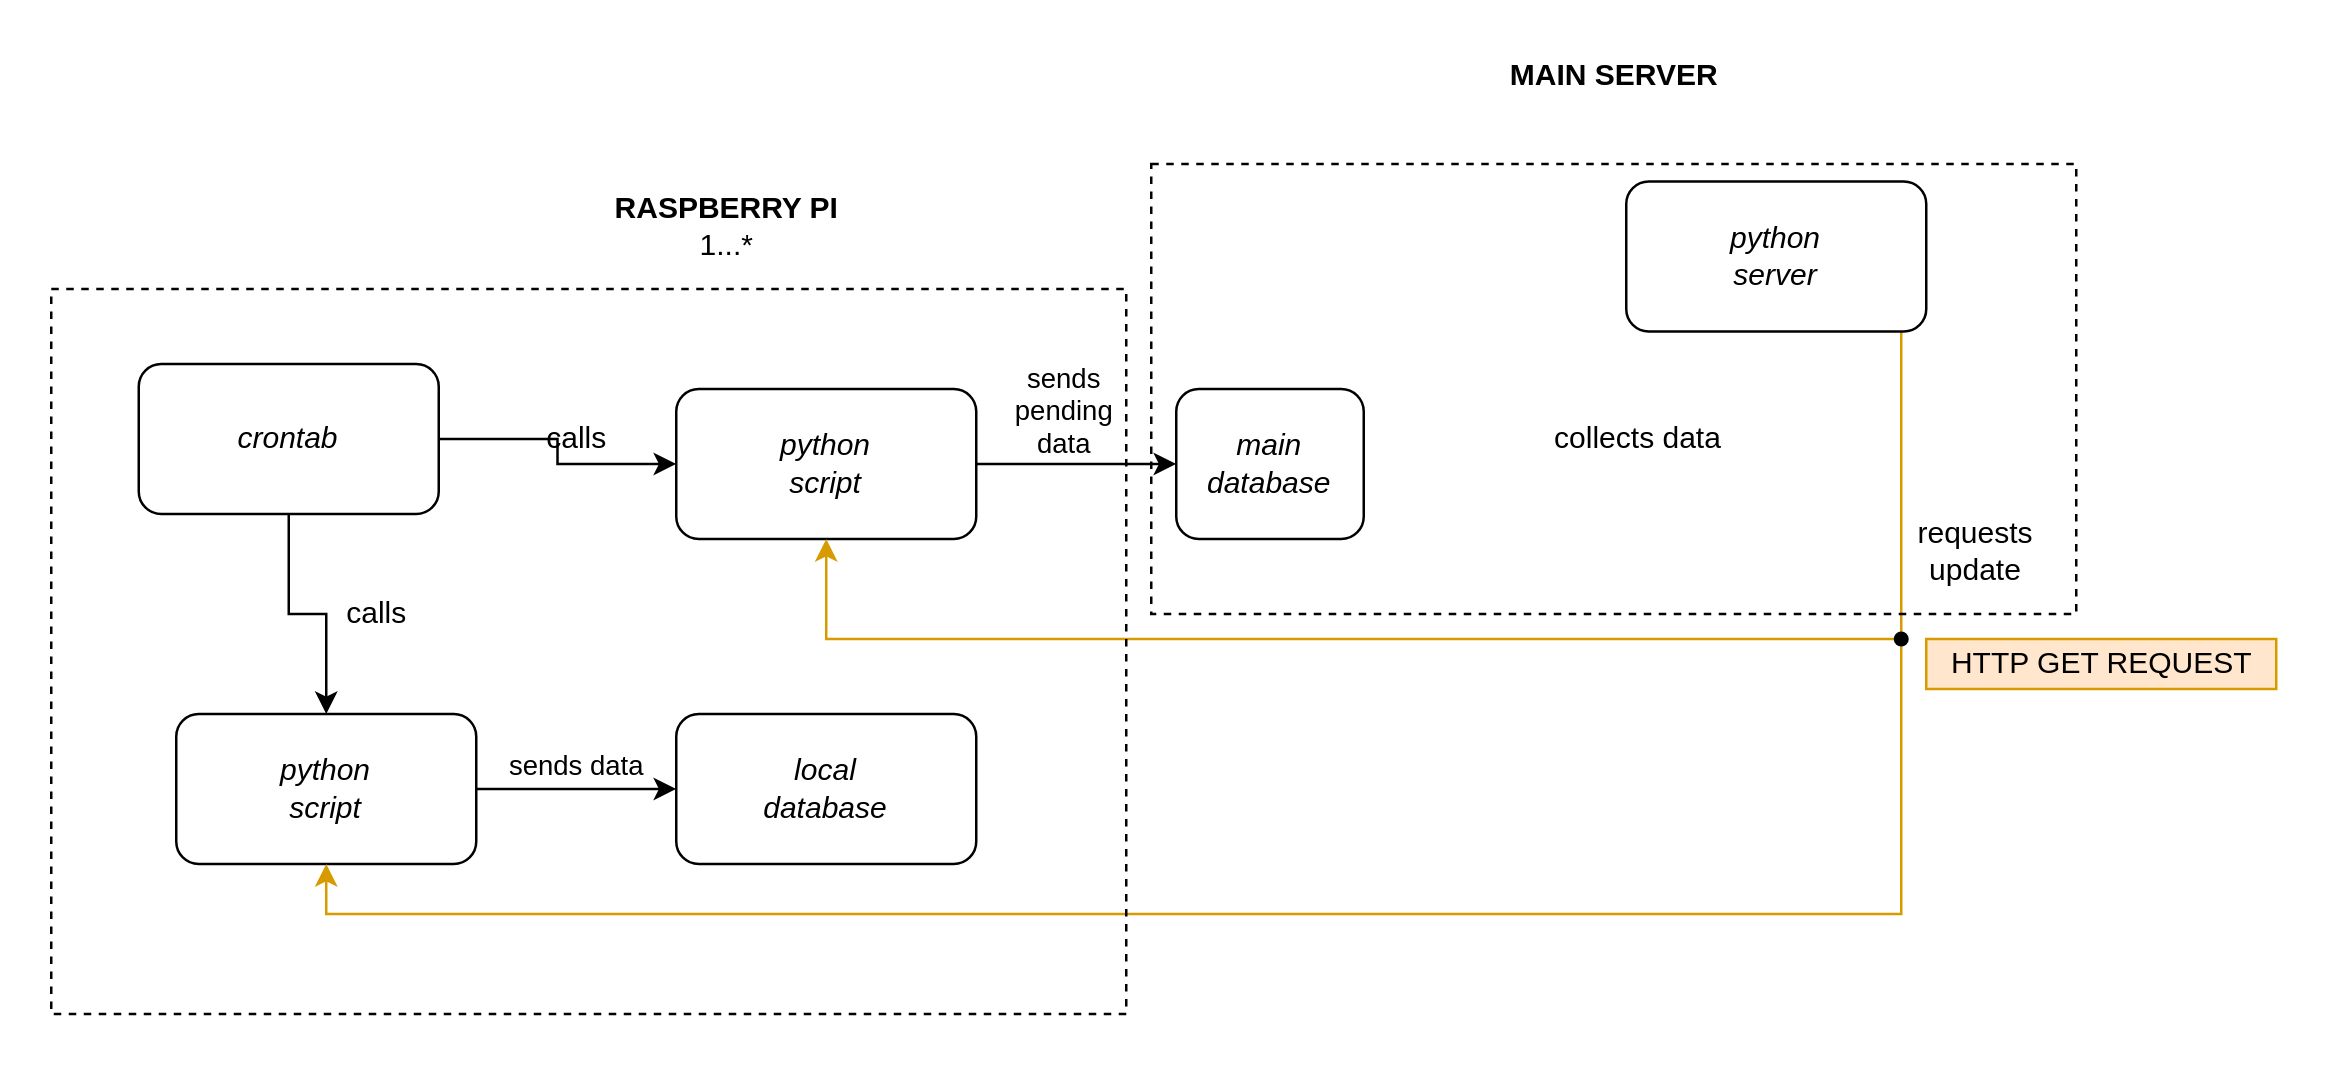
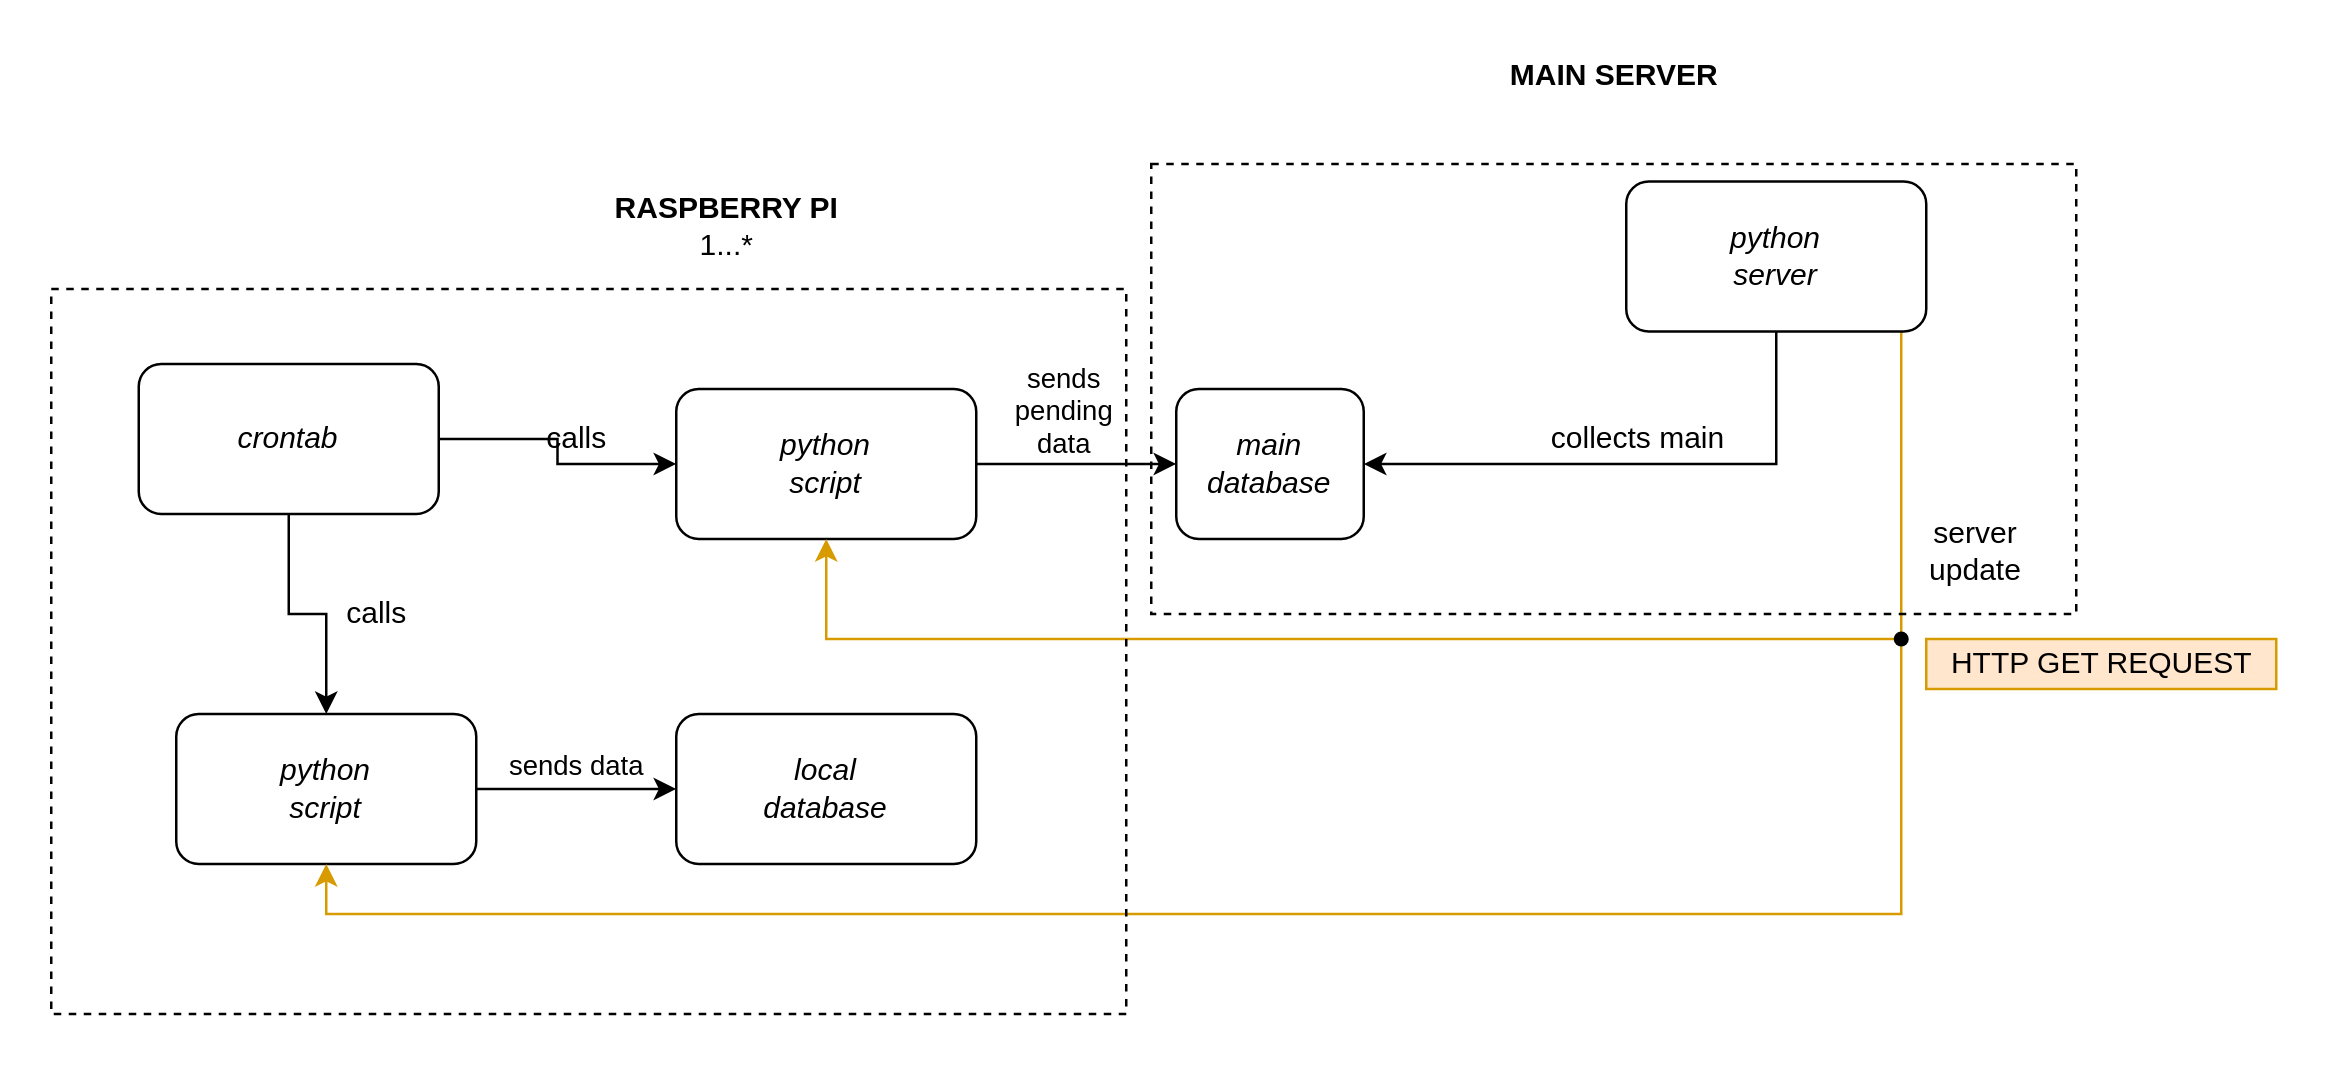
  <mxCell id="0" />
  <mxCell id="1" parent="0" />
  <mxCell id="2" style="edgeStyle=orthogonalEdgeStyle;rounded=0;orthogonalLoop=1;jettySize=auto;html=1;exitX=0.5;exitY=1;exitDx=0;exitDy=0;entryX=0.5;entryY=0;entryDx=0;entryDy=0;" parent="1" source="4" target="7" edge="1"><mxGeometry relative="1" as="geometry" /></mxCell>
  <mxCell id="3" style="edgeStyle=orthogonalEdgeStyle;rounded=0;orthogonalLoop=1;jettySize=auto;html=1;exitX=1;exitY=0.5;exitDx=0;exitDy=0;entryX=0;entryY=0.5;entryDx=0;entryDy=0;" parent="1" source="4" target="11" edge="1"><mxGeometry relative="1" as="geometry" /></mxCell>
  <mxCell id="4" value="crontab" style="rounded=1;whiteSpace=wrap;html=1;fontStyle=2" parent="1" vertex="1"><mxGeometry x="55" y="145" width="120" height="60" as="geometry" /></mxCell>
  <mxCell id="5" style="edgeStyle=orthogonalEdgeStyle;rounded=0;orthogonalLoop=1;jettySize=auto;html=1;exitX=1;exitY=0.5;exitDx=0;exitDy=0;" parent="1" source="7" edge="1"><mxGeometry relative="1" as="geometry"><mxPoint x="270" y="315" as="targetPoint" /></mxGeometry></mxCell>
  <mxCell id="6" value="sends data" style="edgeLabel;html=1;align=center;verticalAlign=middle;resizable=0;points=[];" parent="5" vertex="1" connectable="0"><mxGeometry x="0.35" y="-2" relative="1" as="geometry"><mxPoint x="-14" y="-12" as="offset" /></mxGeometry></mxCell>
  <mxCell id="7" value="python&lt;br&gt;script" style="rounded=1;whiteSpace=wrap;html=1;fontStyle=2" parent="1" vertex="1"><mxGeometry x="70" y="285" width="120" height="60" as="geometry" /></mxCell>
  <mxCell id="8" value="calls" style="text;html=1;align=center;verticalAlign=middle;resizable=0;points=[];autosize=1;strokeColor=none;fillColor=none;" parent="1" vertex="1"><mxGeometry x="130" y="235" width="40" height="20" as="geometry" /></mxCell>
  <mxCell id="9" value="&lt;i&gt;local&lt;br&gt;database&lt;br&gt;&lt;/i&gt;" style="rounded=1;whiteSpace=wrap;html=1;" parent="1" vertex="1"><mxGeometry x="270" y="285" width="120" height="60" as="geometry" /></mxCell>
  <mxCell id="10" style="edgeStyle=orthogonalEdgeStyle;rounded=0;orthogonalLoop=1;jettySize=auto;html=1;exitX=1;exitY=0.5;exitDx=0;exitDy=0;entryX=0;entryY=0.5;entryDx=0;entryDy=0;" parent="1" source="11" target="13" edge="1"><mxGeometry relative="1" as="geometry" /></mxCell>
  <mxCell id="11" value="python&lt;br&gt;script" style="rounded=1;whiteSpace=wrap;html=1;fontStyle=2" parent="1" vertex="1"><mxGeometry x="270" y="155" width="120" height="60" as="geometry" /></mxCell>
  <mxCell id="12" value="calls" style="text;html=1;align=center;verticalAlign=middle;resizable=0;points=[];autosize=1;strokeColor=none;fillColor=none;" parent="1" vertex="1"><mxGeometry x="210" y="165" width="40" height="20" as="geometry" /></mxCell>
  <mxCell id="13" value="main&lt;br&gt;database" style="rounded=1;whiteSpace=wrap;html=1;fontStyle=2" parent="1" vertex="1"><mxGeometry x="470" y="155" width="75" height="60" as="geometry" /></mxCell>
  <mxCell id="14" value="sends &lt;br&gt;pending &lt;br&gt;data" style="edgeLabel;html=1;align=center;verticalAlign=middle;resizable=0;points=[];" parent="1" vertex="1" connectable="0"><mxGeometry x="430" y="165" as="geometry"><mxPoint x="-6" y="-2" as="offset" /></mxGeometry></mxCell>
  <mxCell id="15" style="edgeStyle=orthogonalEdgeStyle;rounded=0;orthogonalLoop=1;jettySize=auto;html=1;exitX=0.75;exitY=1;exitDx=0;exitDy=0;entryX=0.5;entryY=1;entryDx=0;entryDy=0;fillColor=#ffe6cc;strokeColor=#d79b00;" parent="1" target="7" edge="1"><mxGeometry relative="1" as="geometry"><Array as="points"><mxPoint x="760" y="365" /><mxPoint x="130" y="365" /></Array><mxPoint x="760" y="115" as="sourcePoint" /></mxGeometry></mxCell>
- <mxCell id="16" value="collects data" style="text;html=1;strokeColor=none;fillColor=none;align=center;verticalAlign=middle;whiteSpace=wrap;rounded=0;" parent="1" vertex="1"><mxGeometry x="610" y="160" width="90" height="30" as="geometry" /></mxCell>
+ <mxCell id="16" value="collects main" style="text;html=1;strokeColor=none;fillColor=none;align=center;verticalAlign=middle;whiteSpace=wrap;rounded=0;" parent="1" vertex="1"><mxGeometry x="610" y="160" width="90" height="30" as="geometry" /></mxCell>
+ <mxCell id="17" style="edgeStyle=orthogonalEdgeStyle;rounded=0;orthogonalLoop=1;jettySize=auto;html=1;exitX=0.5;exitY=1;exitDx=0;exitDy=0;entryX=1;entryY=0.5;entryDx=0;entryDy=0;" parent="1" source="18" target="13" edge="1"><mxGeometry relative="1" as="geometry" /></mxCell>
  <mxCell id="18" value="&lt;i&gt;python&lt;br&gt;server&lt;br&gt;&lt;/i&gt;" style="rounded=1;whiteSpace=wrap;html=1;" parent="1" vertex="1"><mxGeometry x="650" y="72" width="120" height="60" as="geometry" /></mxCell>
- <mxCell id="19" value="requests&lt;br&gt;update" style="text;html=1;strokeColor=none;fillColor=none;align=center;verticalAlign=middle;whiteSpace=wrap;rounded=0;" parent="1" vertex="1"><mxGeometry x="760" y="205" width="60" height="30" as="geometry" /></mxCell>
+ <mxCell id="19" value="server&lt;br&gt;update" style="text;html=1;strokeColor=none;fillColor=none;align=center;verticalAlign=middle;whiteSpace=wrap;rounded=0;" parent="1" vertex="1"><mxGeometry x="760" y="205" width="60" height="30" as="geometry" /></mxCell>
  <mxCell id="20" value="" style="endArrow=classic;html=1;rounded=0;entryX=0.5;entryY=1;entryDx=0;entryDy=0;fillColor=#ffe6cc;strokeColor=#d79b00;" parent="1" target="11" edge="1"><mxGeometry width="50" height="50" relative="1" as="geometry"><mxPoint x="760" y="255" as="sourcePoint" /><mxPoint x="320" y="255" as="targetPoint" /><Array as="points"><mxPoint x="620" y="255" /><mxPoint x="330" y="255" /></Array></mxGeometry></mxCell>
  <mxCell id="21" value="" style="shape=waypoint;sketch=0;size=6;pointerEvents=1;points=[];fillColor=none;resizable=0;rotatable=0;perimeter=centerPerimeter;snapToPoint=1;rounded=1;" parent="1" vertex="1"><mxGeometry x="740" y="235" width="40" height="40" as="geometry" /></mxCell>
  <mxCell id="22" value="" style="rounded=0;whiteSpace=wrap;html=1;fillColor=none;dashed=1;" parent="1" vertex="1"><mxGeometry x="20" y="115" width="430" height="290" as="geometry" /></mxCell>
  <mxCell id="23" value="&lt;b&gt;RASPBERRY PI&lt;/b&gt;&lt;br&gt;1...*" style="text;html=1;align=center;verticalAlign=middle;resizable=0;points=[];autosize=1;strokeColor=none;fillColor=none;" parent="1" vertex="1"><mxGeometry x="240" y="75" width="100" height="30" as="geometry" /></mxCell>
  <mxCell id="24" value="" style="rounded=0;whiteSpace=wrap;html=1;fillColor=none;dashed=1;" parent="1" vertex="1"><mxGeometry x="460" y="65" width="370" height="180" as="geometry" /></mxCell>
  <mxCell id="25" value="&lt;b&gt;MAIN SERVER&lt;/b&gt;" style="text;html=1;align=center;verticalAlign=middle;resizable=0;points=[];autosize=1;strokeColor=none;fillColor=none;" parent="1" vertex="1"><mxGeometry x="595" y="20" width="100" height="20" as="geometry" /></mxCell>
  <mxCell id="26" value="HTTP GET REQUEST" style="text;html=1;align=center;verticalAlign=middle;resizable=0;points=[];autosize=1;strokeColor=#d79b00;fillColor=#ffe6cc;" vertex="1" parent="1"><mxGeometry x="770" y="255" width="140" height="20" as="geometry" /></mxCell>
